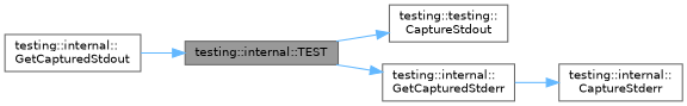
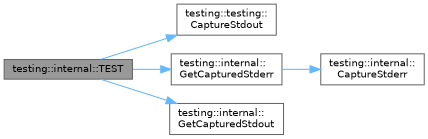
  digraph {
    rankdir=LR
    node [color=grey40 fillcolor=white fontname=Helvetica fontsize=10 shape=box style=filled]
    edge [color=steelblue1 fontname=Helvetica fontsize=10 labelfontname=Helvetica labelfontsize=10 style=solid]
    n1 [color=gray40 fillcolor=grey60 fontcolor=black height=0.2 label="testing::internal::TEST" width=0.4]
    n2 [height=0.2 label="testing::testing::\lCaptureStdout" width=0.4]
    n3 [height=0.2 label="testing::internal::\lGetCapturedStderr" width=0.4]
    n4 [height=0.2 label="testing::internal::\lGetCapturedStdout" width=0.4]
    n5 [height=0.2 label="testing::internal::\lCaptureStderr" width=0.4]
    n1 -> n2
    n1 -> n3
-   n4 -> n1
+   n1 -> n4
    n3 -> n5
  }
